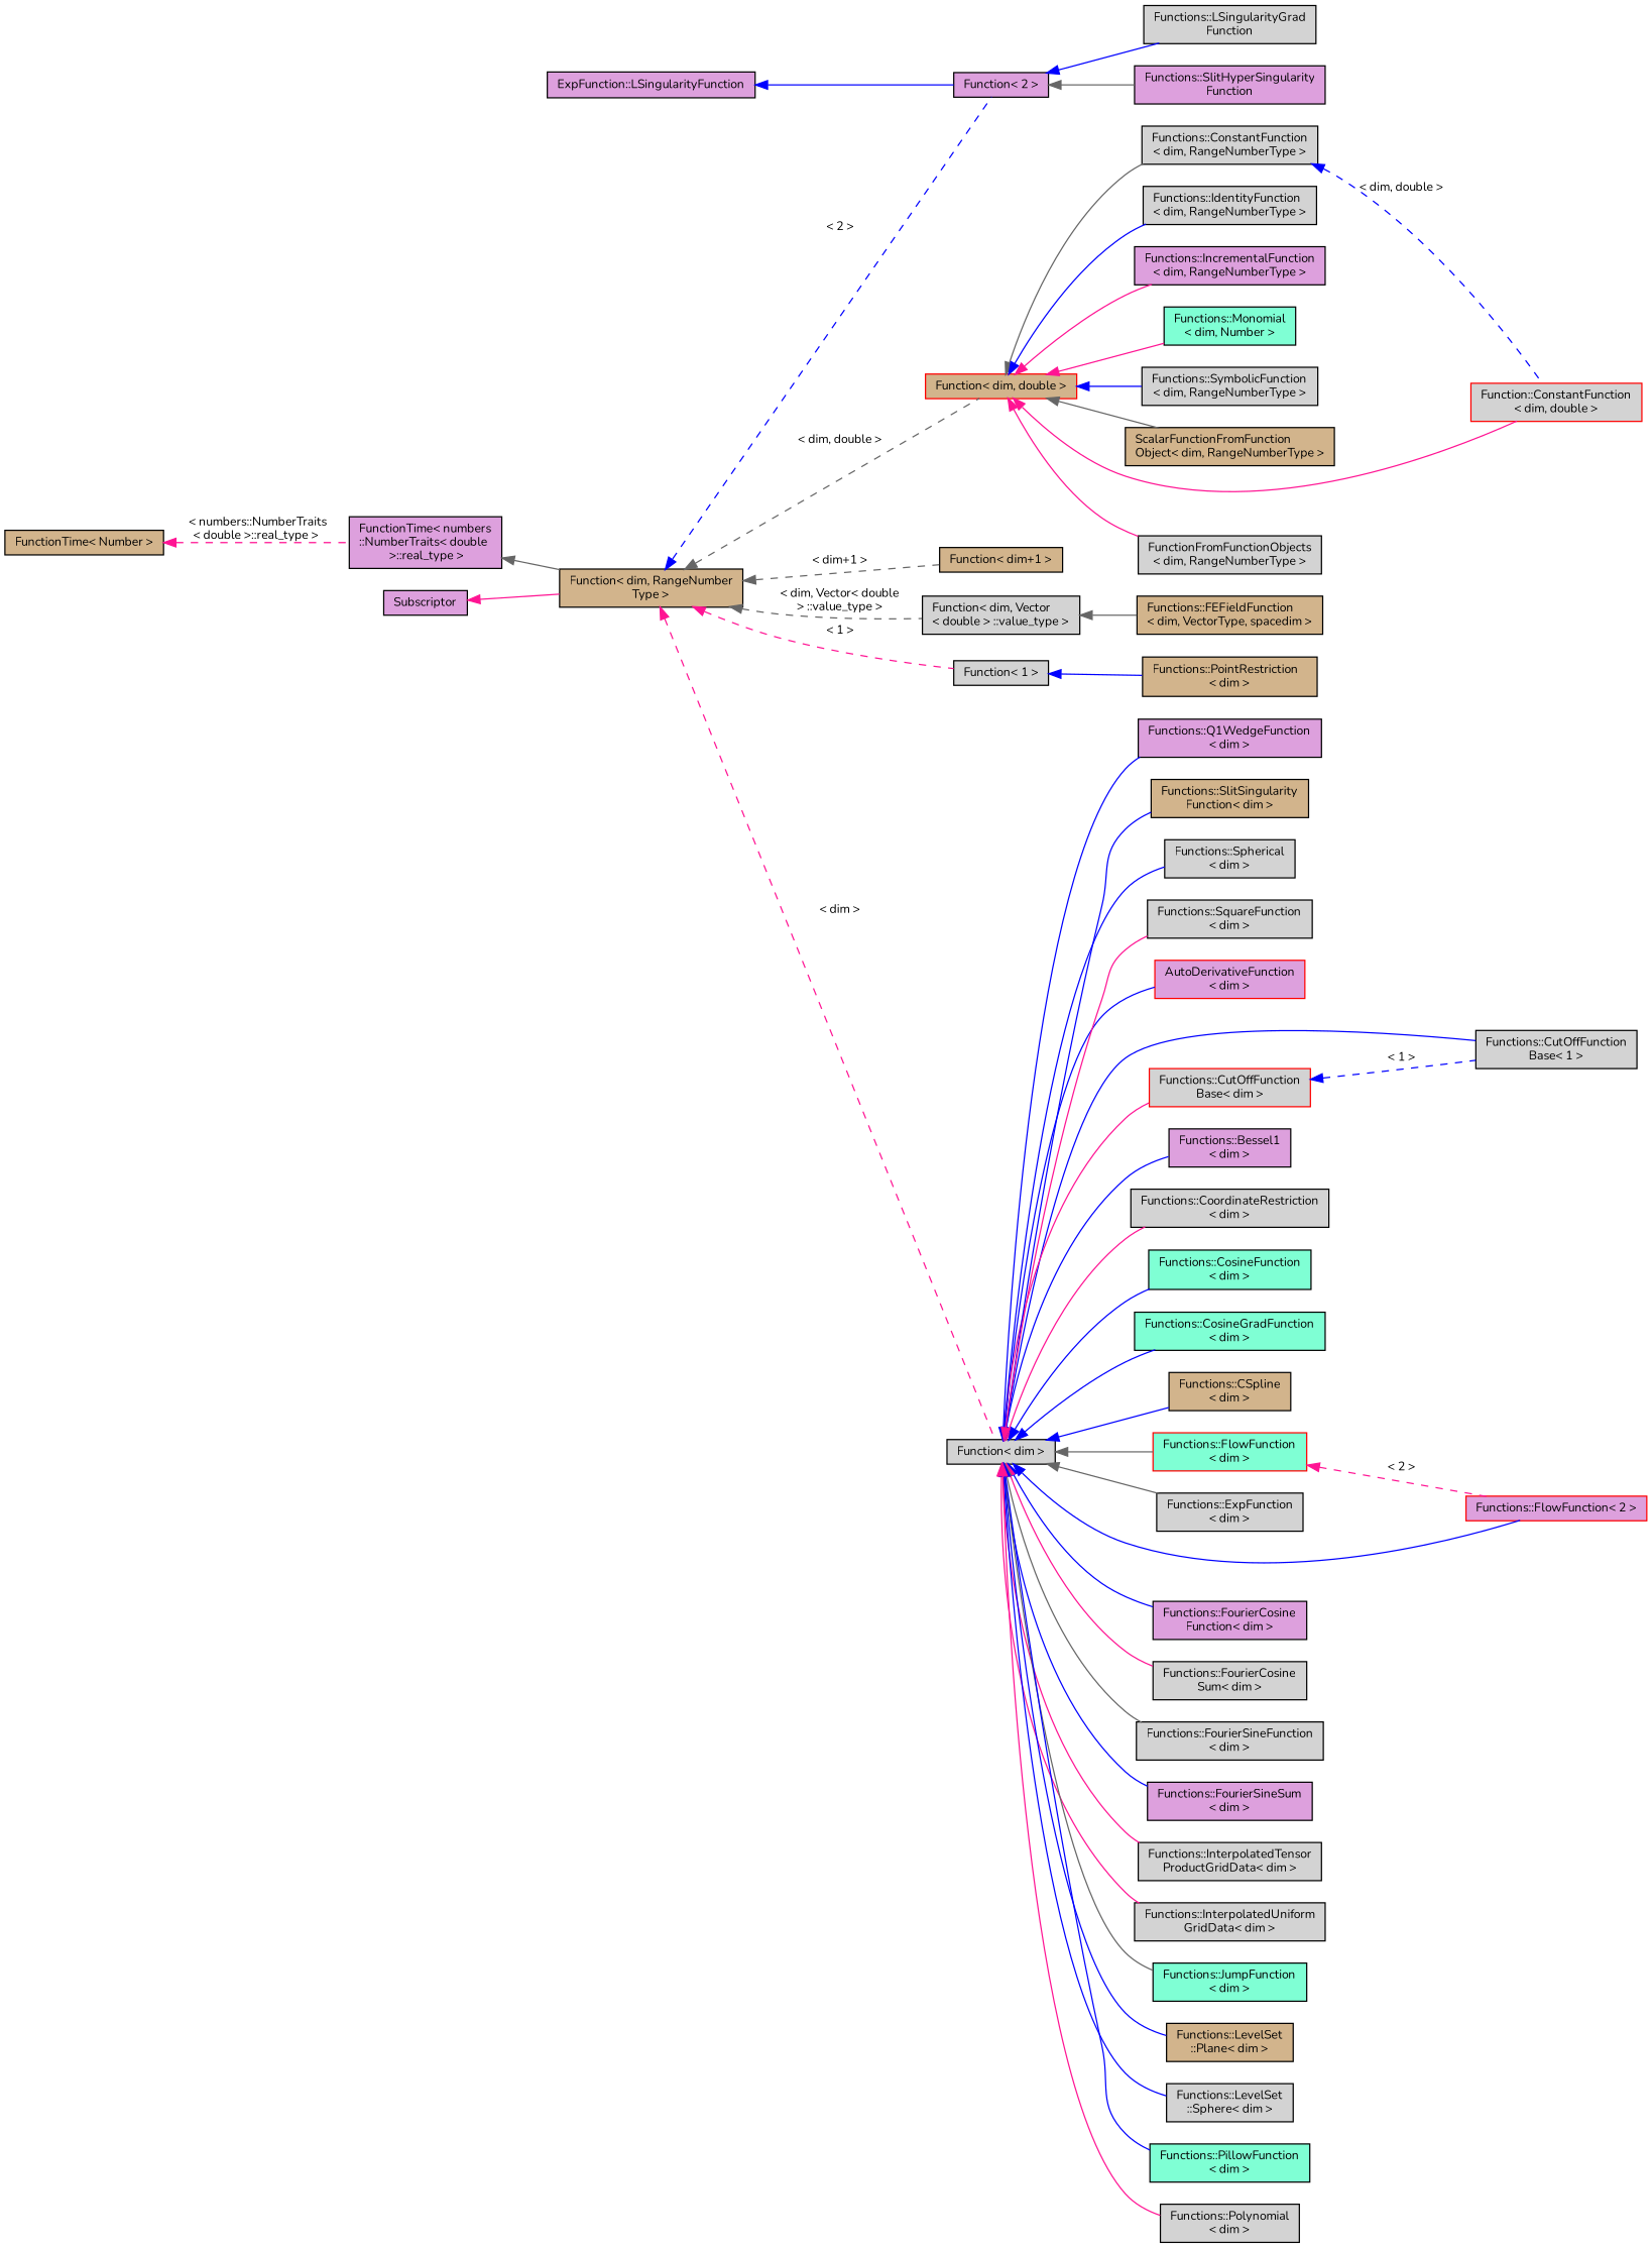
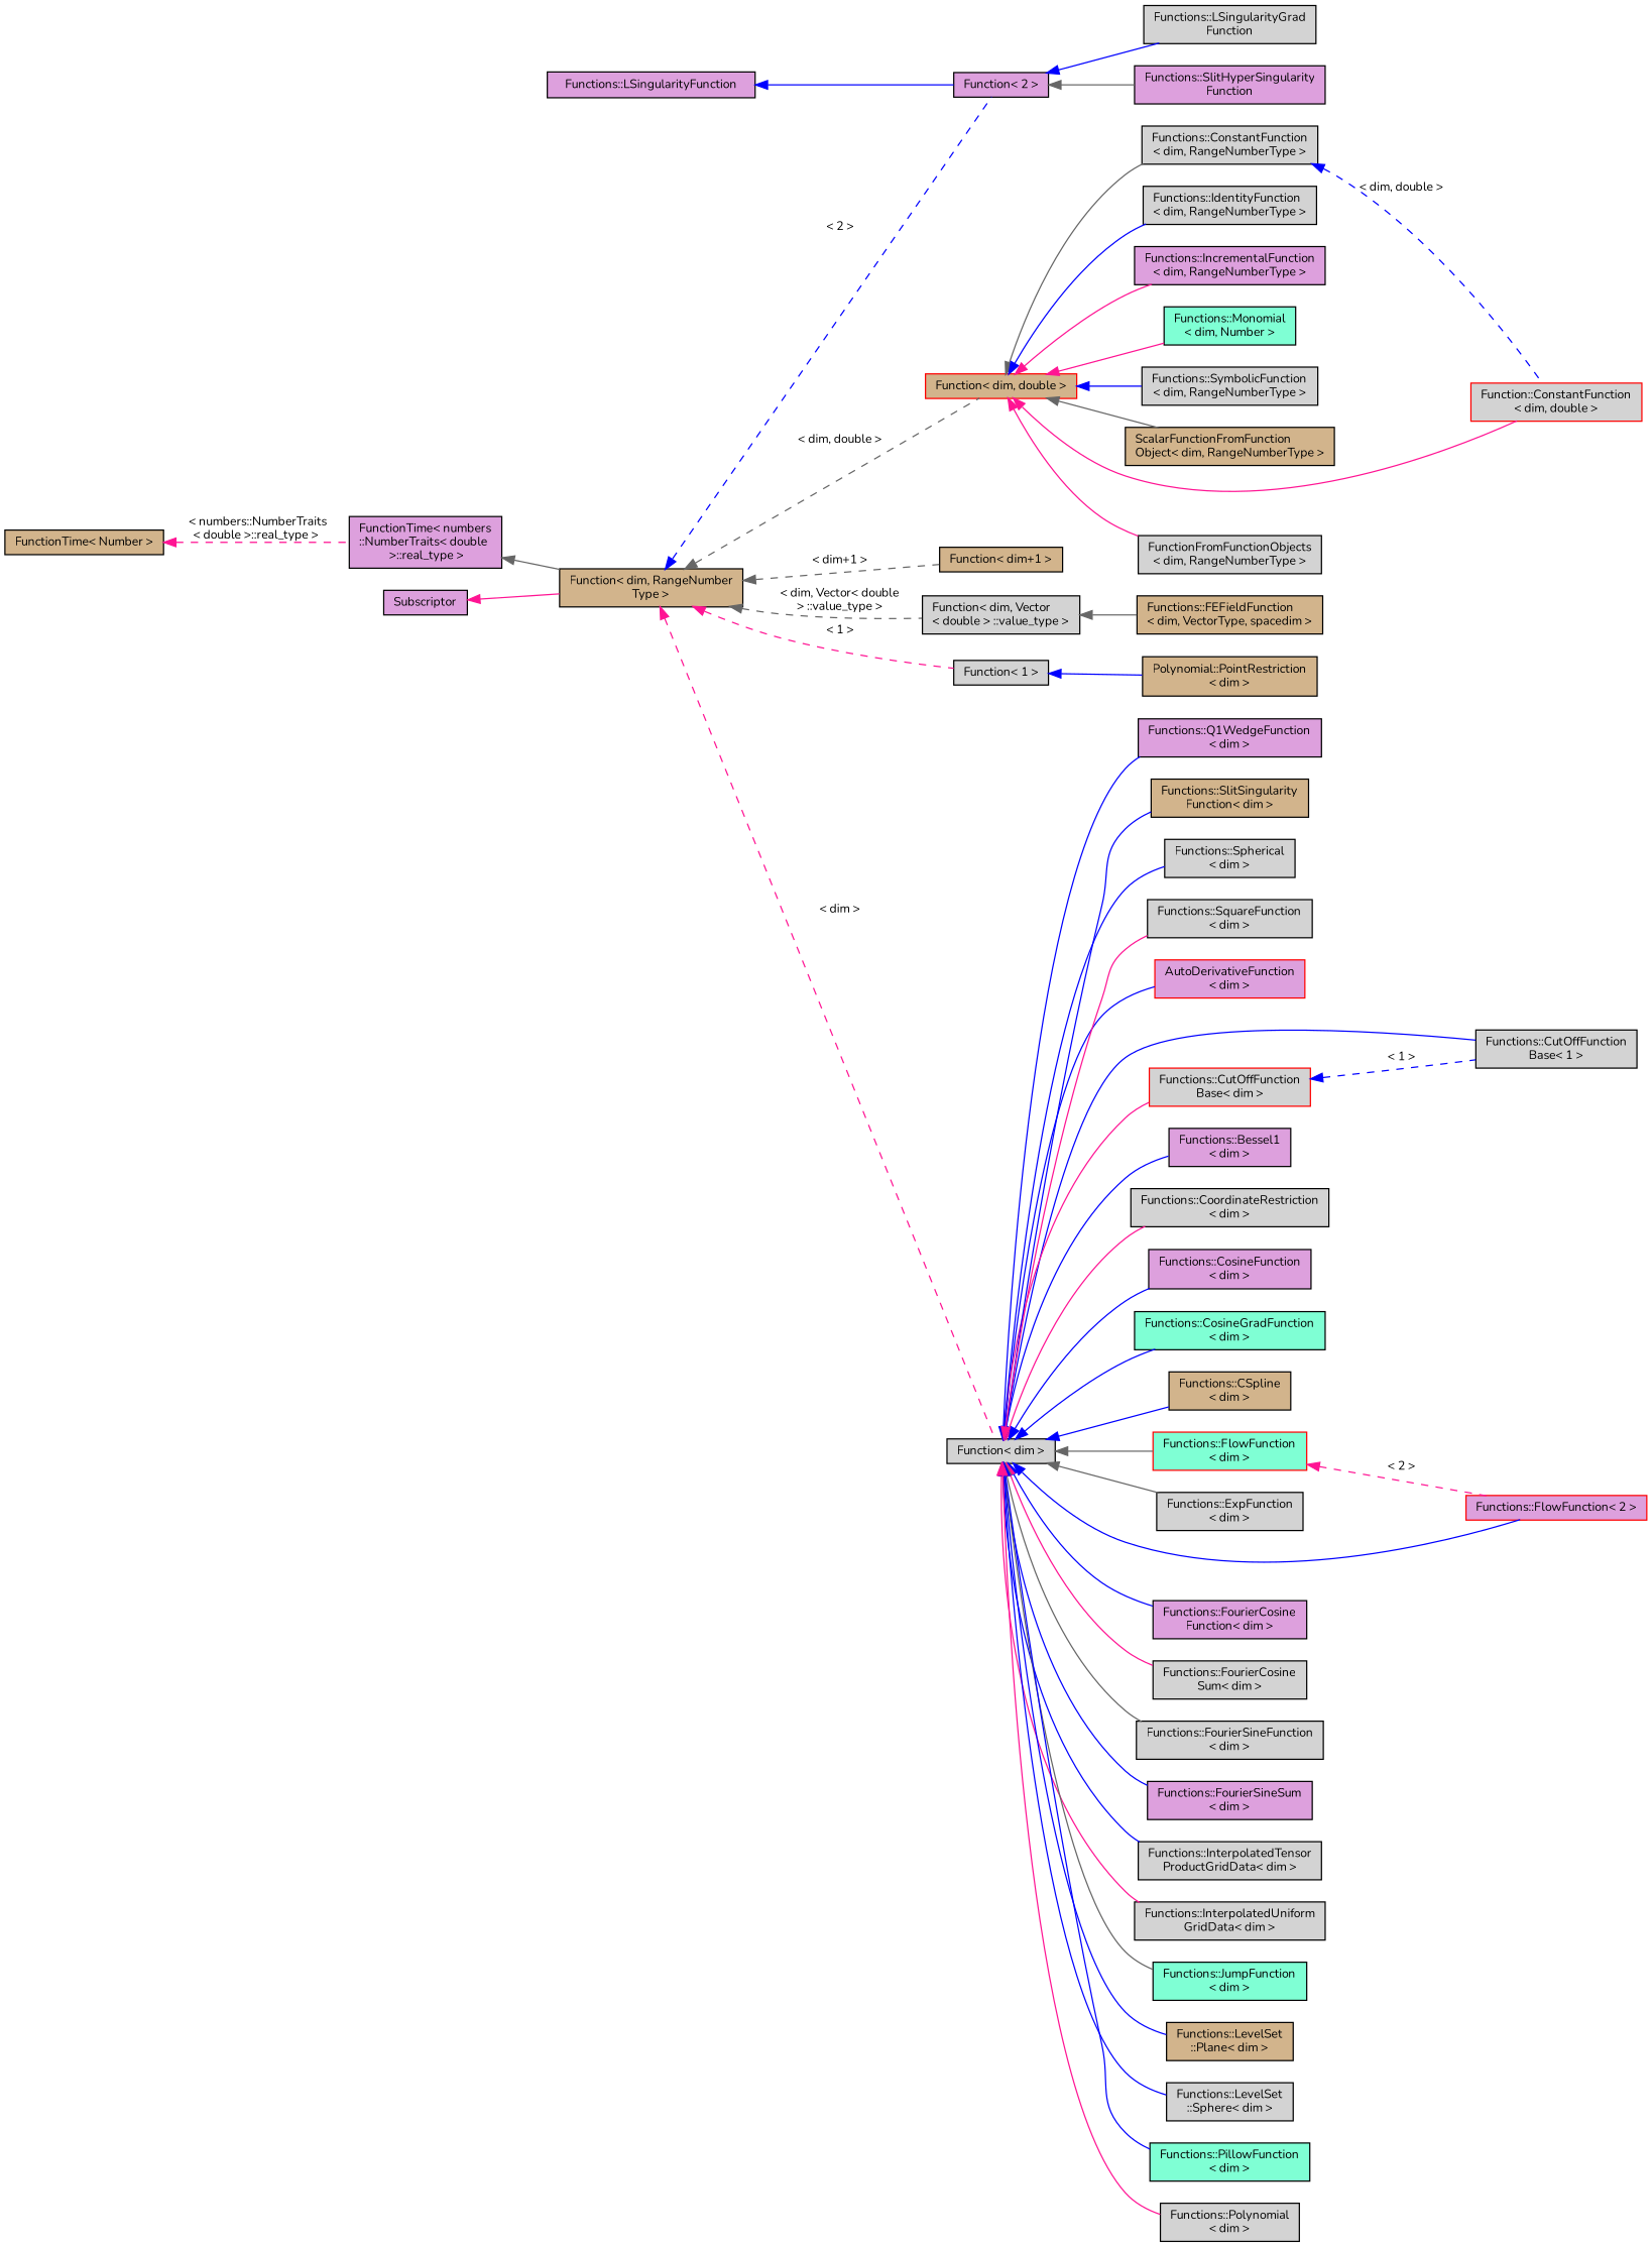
  digraph {
    fontname=Nunito
    rankdir=LR
    node [color=black fillcolor=lightgrey fontname=Nunito fontsize=10 shape=record style=filled]
    edge [color=blue dir=back fontname=Nunito fontsize=10 labelfontname=Helvetica labelfontsize=10 style=solid]
    n1 [fillcolor=tan fontcolor=black height=0.2 label="Function\< dim, RangeNumber\lType \>" width=0.4]
    n2 [fillcolor=tan height=0.2 label="Function\< dim+1 \>" width=0.4]
    n3 [height=0.2 label="Function\< dim, Vector\l\< double \> ::value_type \>" width=0.4]
    n4 [height=0.2 label="Function\< 1 \>" width=0.4]
    n5 [fillcolor=plum height=0.2 label="Function\< 2 \>" width=0.4]
    n6 [height=0.2 label="Function\< dim \>" width=0.4]
    n7 [color=red fillcolor=tan height=0.2 label="Function\< dim, double \>" width=0.4]
    n8 [fillcolor=tan height=0.2 label="Functions::FEFieldFunction\l\< dim, VectorType, spacedim \>" width=0.4]
-   n9 [fillcolor=tan height=0.2 label="Functions::PointRestriction\l\< dim \>" width=0.4]
+   n9 [fillcolor=tan height=0.2 label="Polynomial::PointRestriction\l\< dim \>" width=0.4]
    n10 [height=0.2 label="Functions::LSingularityGrad\lFunction" width=0.4]
    n11 [fillcolor=plum height=0.2 label="Functions::SlitHyperSingularity\lFunction" width=0.4]
    n12 [color=red fillcolor=plum height=0.2 label="AutoDerivativeFunction\l\< dim \>" width=0.4]
    n13 [height=0.2 label="Functions::CutOffFunction\lBase\< 1 \>" width=0.4]
    n14 [color=red fillcolor=plum height=0.2 label="Functions::FlowFunction\< 2 \>" width=0.4]
    n15 [fillcolor=plum height=0.2 label="Functions::Bessel1\l\< dim \>" width=0.4]
    n16 [height=0.2 label="Functions::CoordinateRestriction\l\< dim \>" width=0.4]
-   n17 [fillcolor=aquamarine height=0.2 label="Functions::CosineFunction\l\< dim \>" width=0.4]
+   n17 [fillcolor=plum height=0.2 label="Functions::CosineFunction\l\< dim \>" width=0.4]
    n18 [fillcolor=aquamarine height=0.2 label="Functions::CosineGradFunction\l\< dim \>" width=0.4]
    n19 [fillcolor=tan height=0.2 label="Functions::CSpline\l\< dim \>" width=0.4]
    n20 [color=red height=0.2 label="Functions::CutOffFunction\lBase\< dim \>" width=0.4]
    n21 [height=0.2 label="Functions::ExpFunction\l\< dim \>" width=0.4]
    n22 [color=red fillcolor=aquamarine height=0.2 label="Functions::FlowFunction\l\< dim \>" width=0.4]
    n23 [fillcolor=plum height=0.2 label="Functions::FourierCosine\lFunction\< dim \>" width=0.4]
    n24 [height=0.2 label="Functions::FourierCosine\lSum\< dim \>" width=0.4]
    n25 [height=0.2 label="Functions::FourierSineFunction\l\< dim \>" width=0.4]
    n26 [fillcolor=plum height=0.2 label="Functions::FourierSineSum\l\< dim \>" width=0.4]
    n27 [height=0.2 label="Functions::InterpolatedTensor\lProductGridData\< dim \>" width=0.4]
    n28 [height=0.2 label="Functions::InterpolatedUniform\lGridData\< dim \>" width=0.4]
    n29 [fillcolor=aquamarine height=0.2 label="Functions::JumpFunction\l\< dim \>" width=0.4]
    n30 [fillcolor=tan height=0.2 label="Functions::LevelSet\l::Plane\< dim \>" width=0.4]
    n31 [height=0.2 label="Functions::LevelSet\l::Sphere\< dim \>" width=0.4]
    n32 [fillcolor=aquamarine height=0.2 label="Functions::PillowFunction\l\< dim \>" width=0.4]
    n33 [height=0.2 label="Functions::Polynomial\l\< dim \>" width=0.4]
    n34 [fillcolor=plum height=0.2 label="Functions::Q1WedgeFunction\l\< dim \>" width=0.4]
    n35 [fillcolor=tan height=0.2 label="Functions::SlitSingularity\lFunction\< dim \>" width=0.4]
    n36 [height=0.2 label="Functions::Spherical\l\< dim \>" width=0.4]
    n37 [height=0.2 label="Functions::SquareFunction\l\< dim \>" width=0.4]
    n38 [color=red height=0.2 label="Function::ConstantFunction\l\< dim, double \>" width=0.4]
    n39 [height=0.2 label="FunctionFromFunctionObjects\l\< dim, RangeNumberType \>" width=0.4]
    n40 [height=0.2 label="Functions::ConstantFunction\l\< dim, RangeNumberType \>" width=0.4]
    n41 [height=0.2 label="Functions::IdentityFunction\l\< dim, RangeNumberType \>" width=0.4]
    n42 [fillcolor=plum height=0.2 label="Functions::IncrementalFunction\l\< dim, RangeNumberType \>" width=0.4]
    n43 [fillcolor=aquamarine height=0.2 label="Functions::Monomial\l\< dim, Number \>" width=0.4]
    n44 [height=0.2 label="Functions::SymbolicFunction\l\< dim, RangeNumberType \>" width=0.4]
    n45 [fillcolor=tan height=0.2 label="ScalarFunctionFromFunction\lObject\< dim, RangeNumberType \>" width=0.4]
    n46 [fillcolor=plum height=0.2 label="FunctionTime\< numbers\l::NumberTraits\< double\l \>::real_type \>" width=0.4]
    n47 [fillcolor=tan height=0.2 label="FunctionTime\< Number \>" width=0.4]
    n48 [fillcolor=plum height=0.2 label=Subscriptor width=0.4]
-   n49 [fillcolor=plum height=0.2 label="ExpFunction::LSingularityFunction" width=0.4]
+   n49 [fillcolor=plum height=0.2 label="Functions::LSingularityFunction" width=0.4]
    n1 -> n2 [color=gray40 label=" \< dim+1 \>" style=dashed]
    n1 -> n3 [color=gray40 label=" \< dim, Vector\< double\l \> ::value_type \>" style=dashed]
    n1 -> n4 [color=deeppink label=" \< 1 \>" style=dashed]
    n1 -> n5 [label=" \< 2 \>" style=dashed]
    n1 -> n6 [color=deeppink label=" \< dim \>" style=dashed]
    n1 -> n7 [color=gray40 label=" \< dim, double \>" style=dashed]
    n3 -> n8 [color=gray40]
    n4 -> n9
    n5 -> n10
    n5 -> n11 [color=gray40]
    n6 -> n12
    n6 -> n13
    n6 -> n14
    n6 -> n15
    n6 -> n16 [color=deeppink]
    n6 -> n17
    n6 -> n18
    n6 -> n19
    n6 -> n20 [color=deeppink]
    n6 -> n21 [color=gray40]
    n6 -> n22 [color=gray40]
    n6 -> n23
    n6 -> n24 [color=deeppink]
    n6 -> n25 [color=gray40]
    n6 -> n26
-   n6 -> n27 [color=deeppink]
+   n6 -> n27
    n6 -> n28 [color=deeppink]
    n6 -> n29 [color=gray40]
    n6 -> n30
    n6 -> n31
    n6 -> n32
    n6 -> n33 [color=deeppink]
    n6 -> n34
    n6 -> n35
    n6 -> n36
    n6 -> n37 [color=deeppink]
    n7 -> n38 [color=deeppink]
    n7 -> n39 [color=deeppink]
    n7 -> n40 [color=gray40]
    n7 -> n41
    n7 -> n42 [color=deeppink]
    n7 -> n43 [color=deeppink]
    n7 -> n44
    n7 -> n45 [color=gray40]
    n20 -> n13 [label=" \< 1 \>" style=dashed]
    n22 -> n14 [color=deeppink label=" \< 2 \>" style=dashed]
    n40 -> n38 [label=" \< dim, double \>" style=dashed]
    n46 -> n1 [color=gray40]
    n47 -> n46 [color=deeppink label=" \< numbers::NumberTraits\l\< double \>::real_type \>" style=dashed]
    n48 -> n1 [color=deeppink]
    n49 -> n5
  }
